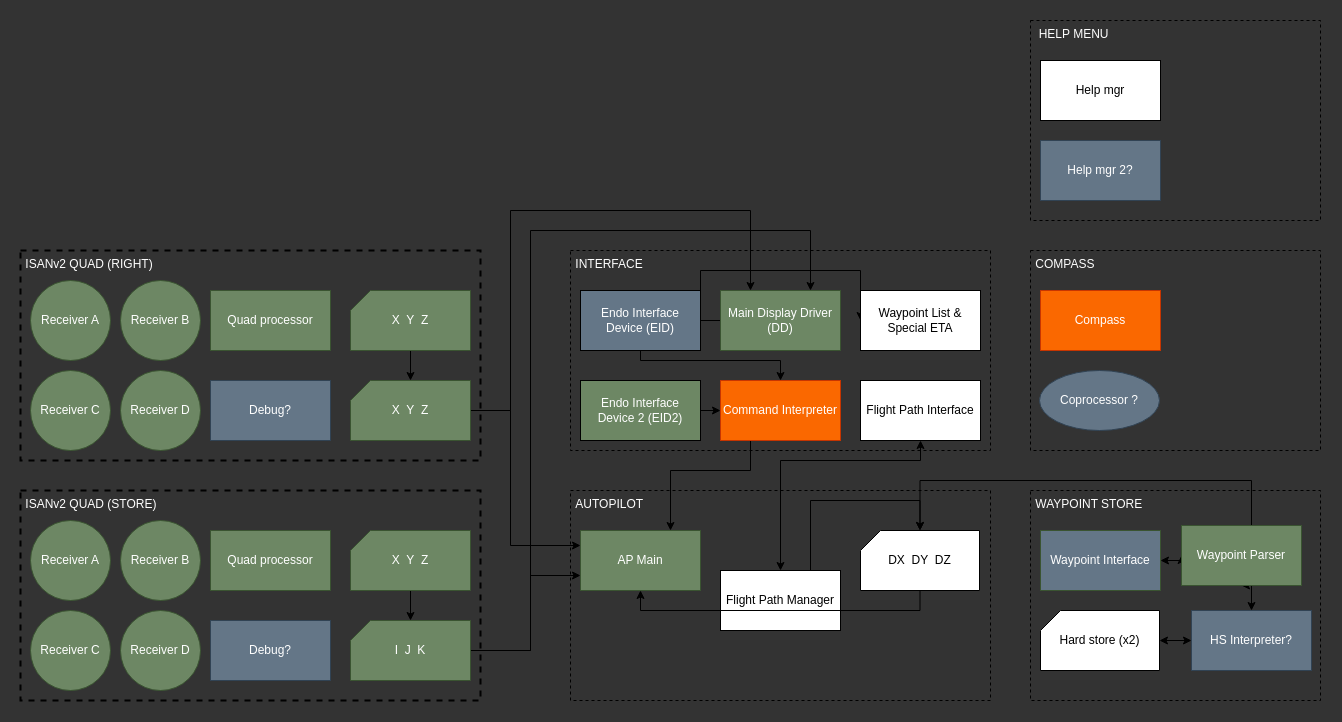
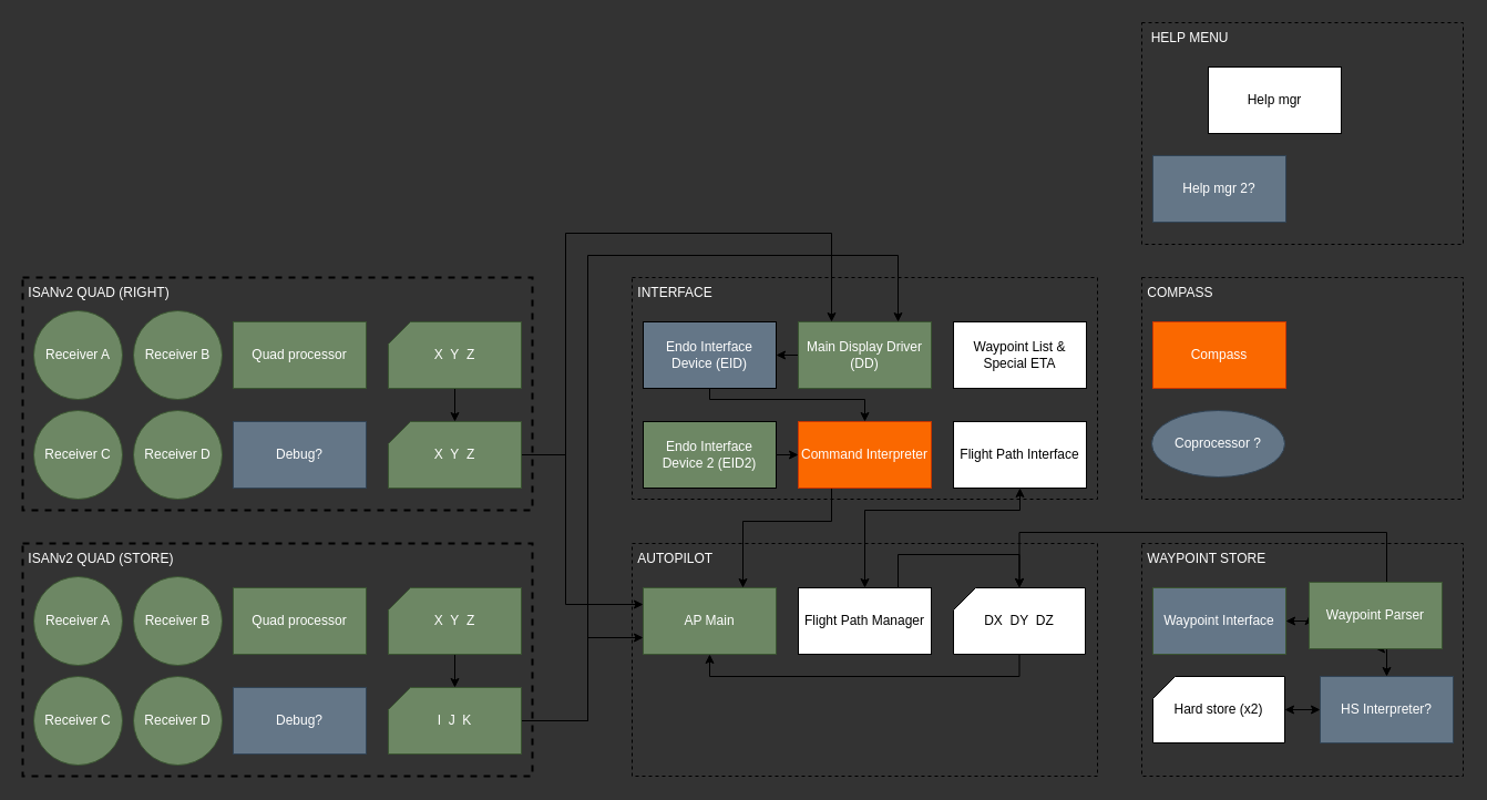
  <mxCell id="0" />
  <mxCell id="1" parent="0" />
  <mxCell id="2" value="&amp;nbsp;ISANv2 QUAD (RIGHT)&lt;br&gt;" style="rounded=0;whiteSpace=wrap;html=1;align=left;verticalAlign=top;dashed=1;strokeWidth=2;fillColor=none;fontColor=#FFFFFF;" parent="1" vertex="1"><mxGeometry x="20" y="250" width="460" height="210" as="geometry" /></mxCell>
  <mxCell id="3" value="Receiver A" style="ellipse;whiteSpace=wrap;html=1;aspect=fixed;align=center;fillColor=#6d8764;strokeColor=#3A5431;fontColor=#ffffff;" parent="1" vertex="1"><mxGeometry x="30" y="280" width="80" height="80" as="geometry" /></mxCell>
  <mxCell id="4" value="Receiver B" style="ellipse;whiteSpace=wrap;html=1;aspect=fixed;align=center;fillColor=#6d8764;strokeColor=#3A5431;fontColor=#ffffff;" parent="1" vertex="1"><mxGeometry x="120" y="280" width="80" height="80" as="geometry" /></mxCell>
  <mxCell id="5" value="Receiver C" style="ellipse;whiteSpace=wrap;html=1;aspect=fixed;align=center;fillColor=#6d8764;strokeColor=#3A5431;fontColor=#ffffff;" parent="1" vertex="1"><mxGeometry x="30" y="370" width="80" height="80" as="geometry" /></mxCell>
  <mxCell id="6" value="Receiver D" style="ellipse;whiteSpace=wrap;html=1;aspect=fixed;align=center;fillColor=#6d8764;strokeColor=#3A5431;fontColor=#ffffff;" parent="1" vertex="1"><mxGeometry x="120" y="370" width="80" height="80" as="geometry" /></mxCell>
  <mxCell id="7" value="Quad processor" style="rounded=0;whiteSpace=wrap;html=1;align=center;fillColor=#6d8764;strokeColor=#3A5431;fontColor=#ffffff;" parent="1" vertex="1"><mxGeometry x="210" y="290" width="120" height="60" as="geometry" /></mxCell>
  <mxCell id="8" value="Debug?" style="rounded=0;whiteSpace=wrap;html=1;align=center;fillColor=#647687;strokeColor=#314354;fontColor=#ffffff;" parent="1" vertex="1"><mxGeometry x="210" y="380" width="120" height="60" as="geometry" /></mxCell>
  <mxCell id="9" style="edgeStyle=orthogonalEdgeStyle;rounded=0;orthogonalLoop=1;jettySize=auto;html=1;exitX=0.5;exitY=1;exitDx=0;exitDy=0;exitPerimeter=0;entryX=0.5;entryY=0;entryDx=0;entryDy=0;entryPerimeter=0;" parent="1" source="10" target="13" edge="1"><mxGeometry relative="1" as="geometry" /></mxCell>
  <mxCell id="10" value="X&amp;nbsp; Y&amp;nbsp; Z" style="shape=card;whiteSpace=wrap;html=1;fillColor=#6d8764;align=center;size=20;strokeColor=#3A5431;fontColor=#ffffff;" parent="1" vertex="1"><mxGeometry x="350" y="290" width="120" height="60" as="geometry" /></mxCell>
  <mxCell id="11" style="edgeStyle=orthogonalEdgeStyle;rounded=0;orthogonalLoop=1;jettySize=auto;html=1;exitX=1;exitY=0.5;exitDx=0;exitDy=0;exitPerimeter=0;entryX=0.25;entryY=0;entryDx=0;entryDy=0;" parent="1" source="13" target="30" edge="1"><mxGeometry relative="1" as="geometry"><Array as="points"><mxPoint x="510" y="410" /><mxPoint x="510" y="210" /><mxPoint x="750" y="210" /></Array></mxGeometry></mxCell>
  <mxCell id="12" style="edgeStyle=orthogonalEdgeStyle;rounded=0;orthogonalLoop=1;jettySize=auto;html=1;exitX=1;exitY=0.5;exitDx=0;exitDy=0;exitPerimeter=0;entryX=0;entryY=0.25;entryDx=0;entryDy=0;startArrow=none;startFill=0;" parent="1" source="13" target="39" edge="1"><mxGeometry relative="1" as="geometry"><Array as="points"><mxPoint x="510" y="410" /><mxPoint x="510" y="545" /></Array></mxGeometry></mxCell>
  <mxCell id="13" value="X&amp;nbsp; Y&amp;nbsp; Z" style="shape=card;whiteSpace=wrap;html=1;fillColor=#6d8764;align=center;size=20;strokeColor=#3A5431;fontColor=#ffffff;" parent="1" vertex="1"><mxGeometry x="350" y="380" width="120" height="60" as="geometry" /></mxCell>
  <mxCell id="14" value="&amp;nbsp;ISANv2 QUAD (STORE)&lt;br&gt;" style="rounded=0;whiteSpace=wrap;html=1;align=left;verticalAlign=top;dashed=1;strokeWidth=2;fillColor=none;fontColor=#FFFFFF;" parent="1" vertex="1"><mxGeometry x="20" y="490" width="460" height="210" as="geometry" /></mxCell>
  <mxCell id="15" value="Receiver A" style="ellipse;whiteSpace=wrap;html=1;aspect=fixed;align=center;fillColor=#6d8764;strokeColor=#3A5431;fontColor=#ffffff;" parent="1" vertex="1"><mxGeometry x="30" y="520" width="80" height="80" as="geometry" /></mxCell>
  <mxCell id="16" value="Receiver B" style="ellipse;whiteSpace=wrap;html=1;aspect=fixed;align=center;fillColor=#6d8764;strokeColor=#3A5431;fontColor=#ffffff;" parent="1" vertex="1"><mxGeometry x="120" y="520" width="80" height="80" as="geometry" /></mxCell>
  <mxCell id="17" value="Receiver C" style="ellipse;whiteSpace=wrap;html=1;aspect=fixed;align=center;fillColor=#6d8764;strokeColor=#3A5431;fontColor=#ffffff;" parent="1" vertex="1"><mxGeometry x="30" y="610" width="80" height="80" as="geometry" /></mxCell>
  <mxCell id="18" value="Receiver D" style="ellipse;whiteSpace=wrap;html=1;aspect=fixed;align=center;fillColor=#6d8764;strokeColor=#3A5431;fontColor=#ffffff;" parent="1" vertex="1"><mxGeometry x="120" y="610" width="80" height="80" as="geometry" /></mxCell>
  <mxCell id="19" value="Quad processor" style="rounded=0;whiteSpace=wrap;html=1;align=center;fillColor=#6d8764;strokeColor=#3A5431;fontColor=#ffffff;" parent="1" vertex="1"><mxGeometry x="210" y="530" width="120" height="60" as="geometry" /></mxCell>
  <mxCell id="20" value="Debug?" style="rounded=0;whiteSpace=wrap;html=1;align=center;fillColor=#647687;strokeColor=#314354;fontColor=#ffffff;" parent="1" vertex="1"><mxGeometry x="210" y="620" width="120" height="60" as="geometry" /></mxCell>
  <mxCell id="21" style="edgeStyle=orthogonalEdgeStyle;rounded=0;orthogonalLoop=1;jettySize=auto;html=1;exitX=0.5;exitY=1;exitDx=0;exitDy=0;exitPerimeter=0;entryX=0.5;entryY=0;entryDx=0;entryDy=0;entryPerimeter=0;" parent="1" source="22" target="25" edge="1"><mxGeometry relative="1" as="geometry" /></mxCell>
  <mxCell id="22" value="X&amp;nbsp; Y&amp;nbsp; Z" style="shape=card;whiteSpace=wrap;html=1;fillColor=#6d8764;align=center;size=20;strokeColor=#3A5431;fontColor=#ffffff;" parent="1" vertex="1"><mxGeometry x="350" y="530" width="120" height="60" as="geometry" /></mxCell>
  <mxCell id="23" style="edgeStyle=orthogonalEdgeStyle;rounded=0;orthogonalLoop=1;jettySize=auto;html=1;exitX=1;exitY=0.5;exitDx=0;exitDy=0;exitPerimeter=0;entryX=0.75;entryY=0;entryDx=0;entryDy=0;" parent="1" source="25" target="30" edge="1"><mxGeometry relative="1" as="geometry"><Array as="points"><mxPoint x="530" y="650" /><mxPoint x="530" y="230" /><mxPoint x="810" y="230" /></Array></mxGeometry></mxCell>
  <mxCell id="24" style="edgeStyle=orthogonalEdgeStyle;rounded=0;orthogonalLoop=1;jettySize=auto;html=1;exitX=1;exitY=0.5;exitDx=0;exitDy=0;exitPerimeter=0;entryX=0;entryY=0.75;entryDx=0;entryDy=0;startArrow=none;startFill=0;" parent="1" source="25" target="39" edge="1"><mxGeometry relative="1" as="geometry"><Array as="points"><mxPoint x="530" y="650" /><mxPoint x="530" y="575" /></Array></mxGeometry></mxCell>
  <mxCell id="25" value="I&amp;nbsp; J&amp;nbsp; K" style="shape=card;whiteSpace=wrap;html=1;fillColor=#6d8764;align=center;size=20;strokeColor=#3A5431;fontColor=#ffffff;" parent="1" vertex="1"><mxGeometry x="350" y="620" width="120" height="60" as="geometry" /></mxCell>
  <mxCell id="26" value="&amp;nbsp;INTERFACE" style="rounded=0;whiteSpace=wrap;html=1;align=left;verticalAlign=top;dashed=1;fillColor=none;fontColor=#FFFFFF;" parent="1" vertex="1"><mxGeometry x="570" y="250" width="420" height="200" as="geometry" /></mxCell>
  <mxCell id="27" style="edgeStyle=orthogonalEdgeStyle;rounded=0;orthogonalLoop=1;jettySize=auto;html=1;exitX=0.5;exitY=1;exitDx=0;exitDy=0;entryX=0.5;entryY=0;entryDx=0;entryDy=0;" parent="1" source="28" target="36" edge="1"><mxGeometry relative="1" as="geometry"><Array as="points"><mxPoint x="640" y="360" /><mxPoint x="780" y="360" /></Array></mxGeometry></mxCell>
  <mxCell id="28" value="Endo Interface Device (EID)" style="rounded=0;whiteSpace=wrap;html=1;align=center;fillColor=#647687;fontColor=#ffffff;" parent="1" vertex="1"><mxGeometry x="580" y="290" width="120" height="60" as="geometry" /></mxCell>
- <mxCell id="29" style="edgeStyle=orthogonalEdgeStyle;rounded=0;orthogonalLoop=1;jettySize=auto;html=1;exitX=0;exitY=0.5;exitDx=0;exitDy=0;" parent="1" source="30" target="32" edge="1"><mxGeometry relative="1" as="geometry" /></mxCell>
+ <mxCell id="29" style="edgeStyle=orthogonalEdgeStyle;rounded=0;orthogonalLoop=1;jettySize=auto;html=1;exitX=0;exitY=0.5;exitDx=0;exitDy=0;entryX=1;entryY=0.5;entryDx=0;entryDy=0;" parent="1" source="30" target="28" edge="1"><mxGeometry relative="1" as="geometry" /></mxCell>
  <mxCell id="30" value="Main Display Driver (DD)" style="rounded=0;whiteSpace=wrap;html=1;align=center;fillColor=#6d8764;strokeColor=#3A5431;fontColor=#ffffff;" parent="1" vertex="1"><mxGeometry x="720" y="290" width="120" height="60" as="geometry" /></mxCell>
  <mxCell id="31" value="&amp;nbsp;AUTOPILOT" style="rounded=0;whiteSpace=wrap;html=1;align=left;verticalAlign=top;dashed=1;fillColor=none;fontColor=#FFFFFF;" parent="1" vertex="1"><mxGeometry x="570" y="490" width="420" height="210" as="geometry" /></mxCell>
  <mxCell id="32" value="Waypoint List &amp;amp; Special ETA" style="rounded=0;whiteSpace=wrap;html=1;align=center;" parent="1" vertex="1"><mxGeometry x="860" y="290" width="120" height="60" as="geometry" /></mxCell>
  <mxCell id="33" style="edgeStyle=orthogonalEdgeStyle;rounded=0;orthogonalLoop=1;jettySize=auto;html=1;exitX=1;exitY=0.5;exitDx=0;exitDy=0;entryX=0;entryY=0.5;entryDx=0;entryDy=0;" parent="1" source="34" target="36" edge="1"><mxGeometry relative="1" as="geometry" /></mxCell>
  <mxCell id="34" value="Endo Interface Device 2 (EID2)" style="rounded=0;whiteSpace=wrap;html=1;align=center;fillColor=#6d8764;fontColor=#ffffff;" parent="1" vertex="1"><mxGeometry x="580" y="380" width="120" height="60" as="geometry" /></mxCell>
  <mxCell id="35" style="edgeStyle=orthogonalEdgeStyle;rounded=0;orthogonalLoop=1;jettySize=auto;html=1;exitX=0.25;exitY=1;exitDx=0;exitDy=0;entryX=0.75;entryY=0;entryDx=0;entryDy=0;startArrow=none;startFill=0;" parent="1" source="36" target="39" edge="1"><mxGeometry relative="1" as="geometry"><Array as="points"><mxPoint x="750" y="470" /><mxPoint x="670" y="470" /></Array></mxGeometry></mxCell>
  <mxCell id="36" value="Command Interpreter" style="rounded=0;whiteSpace=wrap;html=1;align=center;fillColor=#fa6800;strokeColor=#C73500;fontColor=#ffffff;" parent="1" vertex="1"><mxGeometry x="720" y="380" width="120" height="60" as="geometry" /></mxCell>
  <mxCell id="37" style="edgeStyle=orthogonalEdgeStyle;rounded=0;orthogonalLoop=1;jettySize=auto;html=1;exitX=0.5;exitY=1;exitDx=0;exitDy=0;entryX=0.5;entryY=0;entryDx=0;entryDy=0;startArrow=classic;startFill=1;" parent="1" source="38" target="43" edge="1"><mxGeometry relative="1" as="geometry"><Array as="points"><mxPoint x="920" y="460" /><mxPoint x="780" y="460" /></Array></mxGeometry></mxCell>
  <mxCell id="38" value="Flight Path Interface" style="rounded=0;whiteSpace=wrap;html=1;align=center;" parent="1" vertex="1"><mxGeometry x="860" y="380" width="120" height="60" as="geometry" /></mxCell>
  <mxCell id="39" value="AP Main" style="rounded=0;whiteSpace=wrap;html=1;align=center;fillColor=#6d8764;strokeColor=#3A5431;fontColor=#ffffff;" parent="1" vertex="1"><mxGeometry x="580" y="530" width="120" height="60" as="geometry" /></mxCell>
  <mxCell id="40" value="&amp;nbsp;COMPASS&lt;br&gt;" style="rounded=0;whiteSpace=wrap;html=1;align=left;verticalAlign=top;dashed=1;fillColor=none;fontColor=#FFFFFF;" parent="1" vertex="1"><mxGeometry x="1030" y="250" width="290" height="200" as="geometry" /></mxCell>
  <mxCell id="41" value="Compass" style="rounded=0;whiteSpace=wrap;html=1;align=center;fillColor=#fa6800;strokeColor=#C73500;fontColor=#ffffff;" parent="1" vertex="1"><mxGeometry x="1040" y="290" width="120" height="60" as="geometry" /></mxCell>
  <mxCell id="42" style="edgeStyle=orthogonalEdgeStyle;rounded=0;orthogonalLoop=1;jettySize=auto;html=1;exitX=0.75;exitY=0;exitDx=0;exitDy=0;entryX=0.5;entryY=0;entryDx=0;entryDy=0;entryPerimeter=0;startArrow=none;startFill=0;" parent="1" source="43" target="53" edge="1"><mxGeometry relative="1" as="geometry"><Array as="points"><mxPoint x="810" y="500" /><mxPoint x="920" y="500" /></Array></mxGeometry></mxCell>
- <mxCell id="43" value="Flight Path Manager" style="rounded=0;whiteSpace=wrap;html=1;align=center;" parent="1" vertex="1"><mxGeometry x="720" y="570" width="120" height="60" as="geometry" /></mxCell>
+ <mxCell id="43" value="Flight Path Manager" style="rounded=0;whiteSpace=wrap;html=1;align=center;" parent="1" vertex="1"><mxGeometry x="720" y="530" width="120" height="60" as="geometry" /></mxCell>
  <mxCell id="44" value="&amp;nbsp;WAYPOINT STORE" style="rounded=0;whiteSpace=wrap;html=1;align=left;verticalAlign=top;dashed=1;fillColor=none;fontColor=#FFFFFF;" parent="1" vertex="1"><mxGeometry x="1030" y="490" width="290" height="210" as="geometry" /></mxCell>
  <mxCell id="45" style="edgeStyle=orthogonalEdgeStyle;rounded=0;orthogonalLoop=1;jettySize=auto;html=1;exitX=1;exitY=0.5;exitDx=0;exitDy=0;entryX=0;entryY=0.5;entryDx=0;entryDy=0;startArrow=classic;startFill=1;" parent="1" source="46" target="49" edge="1"><mxGeometry relative="1" as="geometry" /></mxCell>
  <mxCell id="46" value="Waypoint Interface" style="rounded=0;whiteSpace=wrap;html=1;align=center;fillColor=#647687;strokeColor=#3A5431;fontColor=#ffffff;" parent="1" vertex="1"><mxGeometry x="1040" y="530" width="120" height="60" as="geometry" /></mxCell>
  <mxCell id="47" style="edgeStyle=orthogonalEdgeStyle;rounded=0;orthogonalLoop=1;jettySize=auto;html=1;exitX=0.5;exitY=1;exitDx=0;exitDy=0;entryX=0.5;entryY=0;entryDx=0;entryDy=0;startArrow=classic;startFill=1;" parent="1" source="49" target="54" edge="1"><mxGeometry relative="1" as="geometry" /></mxCell>
  <mxCell id="48" style="edgeStyle=orthogonalEdgeStyle;rounded=0;orthogonalLoop=1;jettySize=auto;html=1;exitX=0.5;exitY=0;exitDx=0;exitDy=0;entryX=0.5;entryY=0;entryDx=0;entryDy=0;entryPerimeter=0;startArrow=none;startFill=0;" parent="1" source="49" target="53" edge="1"><mxGeometry relative="1" as="geometry"><Array as="points"><mxPoint x="1251" y="480" /><mxPoint x="920" y="480" /></Array></mxGeometry></mxCell>
  <mxCell id="49" value="Waypoint Parser" style="rounded=0;whiteSpace=wrap;html=1;align=center;fillColor=#6d8764;strokeColor=#3A5431;fontColor=#ffffff;" parent="1" vertex="1"><mxGeometry x="1181" y="525" width="120" height="60" as="geometry" /></mxCell>
  <mxCell id="50" style="edgeStyle=orthogonalEdgeStyle;rounded=0;orthogonalLoop=1;jettySize=auto;html=1;exitX=1;exitY=0.5;exitDx=0;exitDy=0;exitPerimeter=0;entryX=0;entryY=0.5;entryDx=0;entryDy=0;startArrow=classic;startFill=1;" parent="1" source="51" target="54" edge="1"><mxGeometry relative="1" as="geometry" /></mxCell>
  <mxCell id="51" value="Hard store (x2)" style="shape=card;whiteSpace=wrap;html=1;align=center;size=20;" parent="1" vertex="1"><mxGeometry x="1040" y="610" width="119" height="60" as="geometry" /></mxCell>
  <mxCell id="52" style="edgeStyle=orthogonalEdgeStyle;rounded=0;orthogonalLoop=1;jettySize=auto;html=1;exitX=0.5;exitY=1;exitDx=0;exitDy=0;exitPerimeter=0;entryX=0.5;entryY=1;entryDx=0;entryDy=0;startArrow=none;startFill=0;" parent="1" source="53" target="39" edge="1"><mxGeometry relative="1" as="geometry" /></mxCell>
  <mxCell id="53" value="DX&amp;nbsp; DY&amp;nbsp; DZ" style="shape=card;whiteSpace=wrap;html=1;align=center;size=20;" parent="1" vertex="1"><mxGeometry x="860" y="530" width="119" height="60" as="geometry" /></mxCell>
  <mxCell id="54" value="HS Interpreter?" style="rounded=0;whiteSpace=wrap;html=1;align=center;fillColor=#647687;strokeColor=#314354;fontColor=#ffffff;" parent="1" vertex="1"><mxGeometry x="1191" y="610" width="120" height="60" as="geometry" /></mxCell>
  <mxCell id="55" value="Coprocessor ?" style="ellipse;whiteSpace=wrap;html=1;align=center;fillColor=#647687;strokeColor=#314354;fontColor=#ffffff;" parent="1" vertex="1"><mxGeometry x="1039" y="370" width="120" height="60" as="geometry" /></mxCell>
  <mxCell id="56" value="&amp;nbsp; HELP MENU" style="rounded=0;whiteSpace=wrap;html=1;align=left;verticalAlign=top;dashed=1;fillColor=none;fontColor=#FFFFFF;" parent="1" vertex="1"><mxGeometry x="1030" y="20" width="290" height="200" as="geometry" /></mxCell>
- <mxCell id="57" value="Help mgr" style="rounded=0;whiteSpace=wrap;html=1;align=center;" parent="1" vertex="1"><mxGeometry x="1040" y="60" width="120" height="60" as="geometry" /></mxCell>
+ <mxCell id="57" value="Help mgr" style="rounded=0;whiteSpace=wrap;html=1;align=center;" parent="1" vertex="1"><mxGeometry x="1090" y="60" width="120" height="60" as="geometry" /></mxCell>
  <mxCell id="58" value="Help mgr 2?" style="rounded=0;whiteSpace=wrap;html=1;align=center;fillColor=#647687;strokeColor=#314354;fontColor=#ffffff;" parent="1" vertex="1"><mxGeometry x="1040" y="140" width="120" height="60" as="geometry" /></mxCell>
